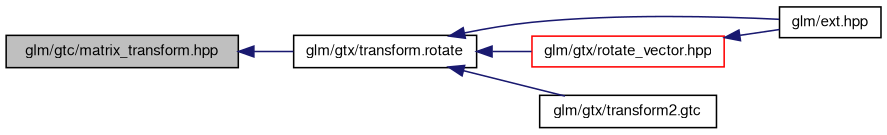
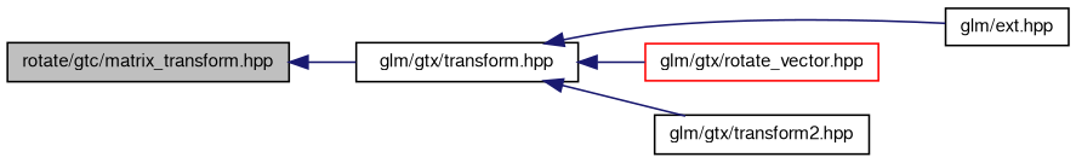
  digraph {
    rankdir=LR
    node [color=black fillcolor=white fontname=FreeSans fontsize=10 shape=record style=filled]
    edge [color=midnightblue dir=back fontname=FreeSans fontsize=10 labelfontname=FreeSans labelfontsize=10 style=solid]
-   n1 [fillcolor=grey75 fontcolor=black height=0.2 label="glm/gtc/matrix_transform.hpp" width=0.4]
-   n2 [height=0.2 label="glm/gtx/transform.rotate" width=0.4]
+   n1 [fillcolor=grey75 fontcolor=black height=0.2 label="rotate/gtc/matrix_transform.hpp" width=0.4]
+   n2 [height=0.2 label="glm/gtx/transform.hpp" width=0.4]
    n3 [height=0.2 label="glm/ext.hpp" width=0.4]
    n4 [color=red height=0.2 label="glm/gtx/rotate_vector.hpp" width=0.4]
-   n5 [height=0.2 label="glm/gtx/transform2.gtc" width=0.4]
+   n5 [height=0.2 label="glm/gtx/transform2.hpp" width=0.4]
    n1 -> n2
    n2 -> n3
    n2 -> n4
    n2 -> n5
-   n4 -> n3
  }
